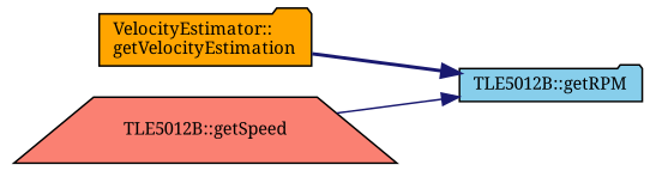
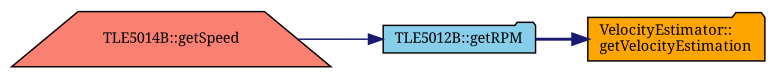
  digraph {
    fontname="Noto Serif"
    rankdir=RL
    node [color=black fontname="Noto Serif" fontsize=10 shape=folder style=filled]
    edge [color=midnightblue dir=back fontname="Noto Serif" fontsize=10 labelfontname=Helvetica labelfontsize=10]
    n1 [fillcolor=orange fontcolor=black height=0.2 label="VelocityEstimator::\lgetVelocityEstimation" width=0.4]
    n2 [fillcolor=skyblue height=0.2 label="TLE5012B::getRPM" width=0.4]
-   n3 [fillcolor=salmon height=0.2 label="TLE5012B::getSpeed" shape=trapezium width=0.4]
-   n2 -> n1 [style=bold]
+   n3 [fillcolor=salmon height=0.2 label="TLE5014B::getSpeed" shape=trapezium width=0.4]
+   n1 -> n2 [style=bold]
    n2 -> n3 [style=solid]
  }
